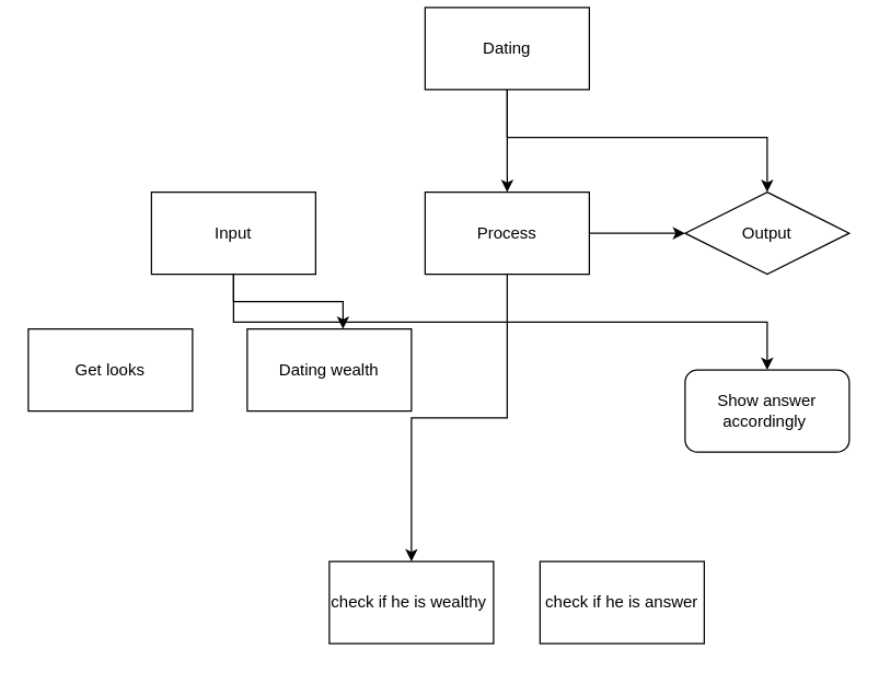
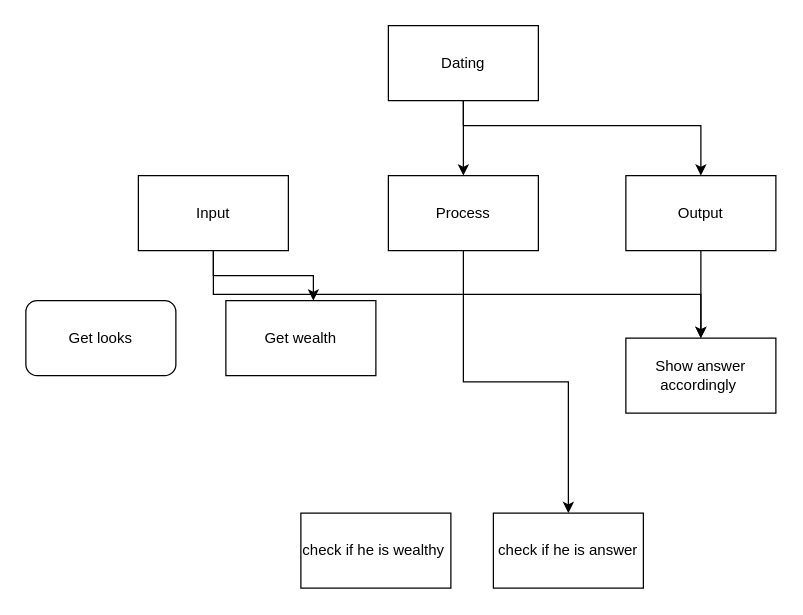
  <mxCell id="0" />
  <mxCell id="1" parent="0" />
  <mxCell id="2" style="edgeStyle=none;html=1;entryX=0.5;entryY=0;entryDx=0;entryDy=0;" parent="1" source="4" target="7" edge="1"><mxGeometry relative="1" as="geometry" /></mxCell>
  <mxCell id="3" style="edgeStyle=orthogonalEdgeStyle;rounded=0;html=1;" parent="1" source="4" target="12" edge="1"><mxGeometry relative="1" as="geometry"><Array as="points"><mxPoint x="370" y="100" /><mxPoint x="560" y="100" /></Array></mxGeometry></mxCell>
- <mxCell id="4" value="Dating" style="rounded=0;whiteSpace=wrap;html=1;" parent="1" vertex="1"><mxGeometry x="310" y="5" width="120" height="60" as="geometry" /></mxCell>
- <mxCell id="5" style="edgeStyle=orthogonalEdgeStyle;rounded=0;html=1;" parent="1" source="7" target="14" edge="1"><mxGeometry relative="1" as="geometry" /></mxCell>
- <mxCell id="6" style="edgeStyle=elbowEdgeStyle;rounded=0;elbow=vertical;html=1;" edge="1" parent="1" source="7" target="12"><mxGeometry relative="1" as="geometry" /></mxCell>
+ <mxCell id="4" value="Dating" style="rounded=0;whiteSpace=wrap;html=1;" parent="1" vertex="1"><mxGeometry x="310" y="20" width="120" height="60" as="geometry" /></mxCell>
+ <mxCell id="6" style="edgeStyle=elbowEdgeStyle;rounded=0;elbow=vertical;html=1;" edge="1" parent="1" source="7" target="17"><mxGeometry relative="1" as="geometry" /></mxCell>
  <mxCell id="7" value="Process" style="rounded=0;whiteSpace=wrap;html=1;" parent="1" vertex="1"><mxGeometry x="310" y="140" width="120" height="60" as="geometry" /></mxCell>
  <mxCell id="8" style="edgeStyle=elbowEdgeStyle;rounded=0;html=1;elbow=vertical;" parent="1" source="10" target="15" edge="1"><mxGeometry relative="1" as="geometry" /></mxCell>
  <mxCell id="9" style="edgeStyle=elbowEdgeStyle;elbow=vertical;html=1;rounded=0;" edge="1" parent="1" source="10"><mxGeometry relative="1" as="geometry"><mxPoint x="250" y="240" as="targetPoint" /></mxGeometry></mxCell>
  <mxCell id="10" value="Input" style="rounded=0;whiteSpace=wrap;html=1;" parent="1" vertex="1"><mxGeometry x="110" y="140" width="120" height="60" as="geometry" /></mxCell>
- <mxCell id="12" value="Output" style="rhombus;whiteSpace=wrap;html=1;" parent="1" vertex="1"><mxGeometry x="500" y="140" width="120" height="60" as="geometry" /></mxCell>
- <mxCell id="13" value="Get looks" style="rounded=0;whiteSpace=wrap;html=1;" parent="1" vertex="1"><mxGeometry x="20" y="240" width="120" height="60" as="geometry" /></mxCell>
+ <mxCell id="11" style="edgeStyle=orthogonalEdgeStyle;rounded=0;html=1;" parent="1" source="12" target="15" edge="1"><mxGeometry relative="1" as="geometry" /></mxCell>
+ <mxCell id="12" value="Output" style="rounded=0;whiteSpace=wrap;html=1;" parent="1" vertex="1"><mxGeometry x="500" y="140" width="120" height="60" as="geometry" /></mxCell>
+ <mxCell id="13" value="Get looks" style="whiteSpace=wrap;html=1;rounded=1;" parent="1" vertex="1"><mxGeometry x="20" y="240" width="120" height="60" as="geometry" /></mxCell>
  <mxCell id="14" value="check if he is wealthy&amp;nbsp;" style="rounded=0;whiteSpace=wrap;html=1;" parent="1" vertex="1"><mxGeometry x="240" y="410" width="120" height="60" as="geometry" /></mxCell>
- <mxCell id="15" value="Show answer accordingly&amp;nbsp;" style="whiteSpace=wrap;html=1;rounded=1;" parent="1" vertex="1"><mxGeometry x="500" y="270" width="120" height="60" as="geometry" /></mxCell>
- <mxCell id="16" value="Dating wealth" style="rounded=0;whiteSpace=wrap;html=1;" vertex="1" parent="1"><mxGeometry x="180" y="240" width="120" height="60" as="geometry" /></mxCell>
+ <mxCell id="15" value="Show answer accordingly&amp;nbsp;" style="rounded=0;whiteSpace=wrap;html=1;" parent="1" vertex="1"><mxGeometry x="500" y="270" width="120" height="60" as="geometry" /></mxCell>
+ <mxCell id="16" value="Get wealth" style="rounded=0;whiteSpace=wrap;html=1;" vertex="1" parent="1"><mxGeometry x="180" y="240" width="120" height="60" as="geometry" /></mxCell>
  <mxCell id="17" value="check if he is answer" style="rounded=0;whiteSpace=wrap;html=1;" vertex="1" parent="1"><mxGeometry x="394" y="410" width="120" height="60" as="geometry" /></mxCell>
